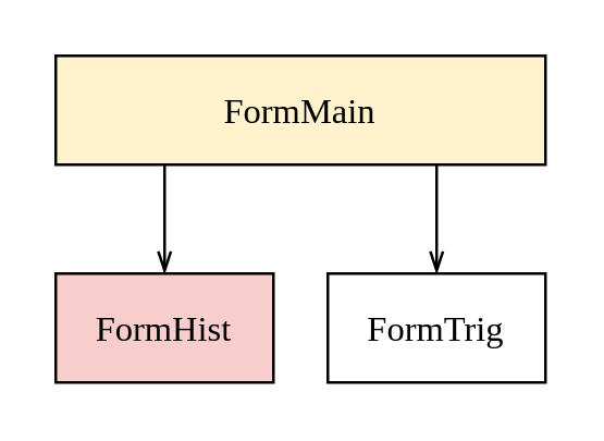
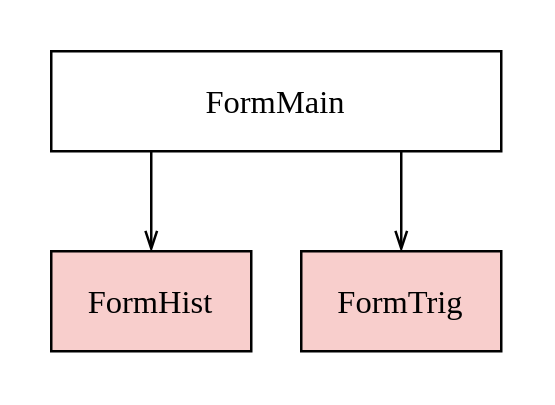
  <mxCell id="0" />
  <mxCell id="1" parent="0" />
- <mxCell id="2" value="FormMain" style="rounded=0;whiteSpace=wrap;html=1;fontSize=13;fontFamily=Times New Roman;fillColor=#fff2cc;" parent="1" vertex="1"><mxGeometry x="20" y="20" width="180" height="40" as="geometry" /></mxCell>
+ <mxCell id="2" value="FormMain" style="rounded=0;whiteSpace=wrap;html=1;fontSize=13;fontFamily=Times New Roman;" parent="1" vertex="1"><mxGeometry x="20" y="20" width="180" height="40" as="geometry" /></mxCell>
  <mxCell id="3" value="" style="endArrow=openThin;html=1;fontFamily=Times New Roman;fontSize=13;endFill=0;rounded=0;edgeStyle=orthogonalEdgeStyle;exitX=0.25;exitY=1;exitDx=0;exitDy=0;" parent="1" edge="1"><mxGeometry width="50" height="50" relative="1" as="geometry"><mxPoint x="160" y="60" as="sourcePoint" /><mxPoint x="160" y="100" as="targetPoint" /><Array as="points"><mxPoint x="160" y="100" /></Array></mxGeometry></mxCell>
  <mxCell id="4" value="" style="endArrow=openThin;html=1;fontFamily=Times New Roman;fontSize=13;endFill=0;rounded=0;edgeStyle=orthogonalEdgeStyle;exitX=0.25;exitY=1;exitDx=0;exitDy=0;" parent="1" edge="1"><mxGeometry width="50" height="50" relative="1" as="geometry"><mxPoint x="60" y="60" as="sourcePoint" /><mxPoint x="60" y="100" as="targetPoint" /><Array as="points"><mxPoint x="60" y="100" /></Array></mxGeometry></mxCell>
  <mxCell id="5" value="FormHist" style="rounded=0;whiteSpace=wrap;html=1;fontSize=13;fontFamily=Times New Roman;fillColor=#f8cecc;" parent="1" vertex="1"><mxGeometry x="20" y="100" width="80" height="40" as="geometry" /></mxCell>
- <mxCell id="6" value="FormTrig" style="rounded=0;whiteSpace=wrap;html=1;fontSize=13;fontFamily=Times New Roman;" parent="1" vertex="1"><mxGeometry x="120" y="100" width="80" height="40" as="geometry" /></mxCell>
+ <mxCell id="6" value="FormTrig" style="rounded=0;whiteSpace=wrap;html=1;fontSize=13;fontFamily=Times New Roman;fillColor=#f8cecc;" parent="1" vertex="1"><mxGeometry x="120" y="100" width="80" height="40" as="geometry" /></mxCell>
